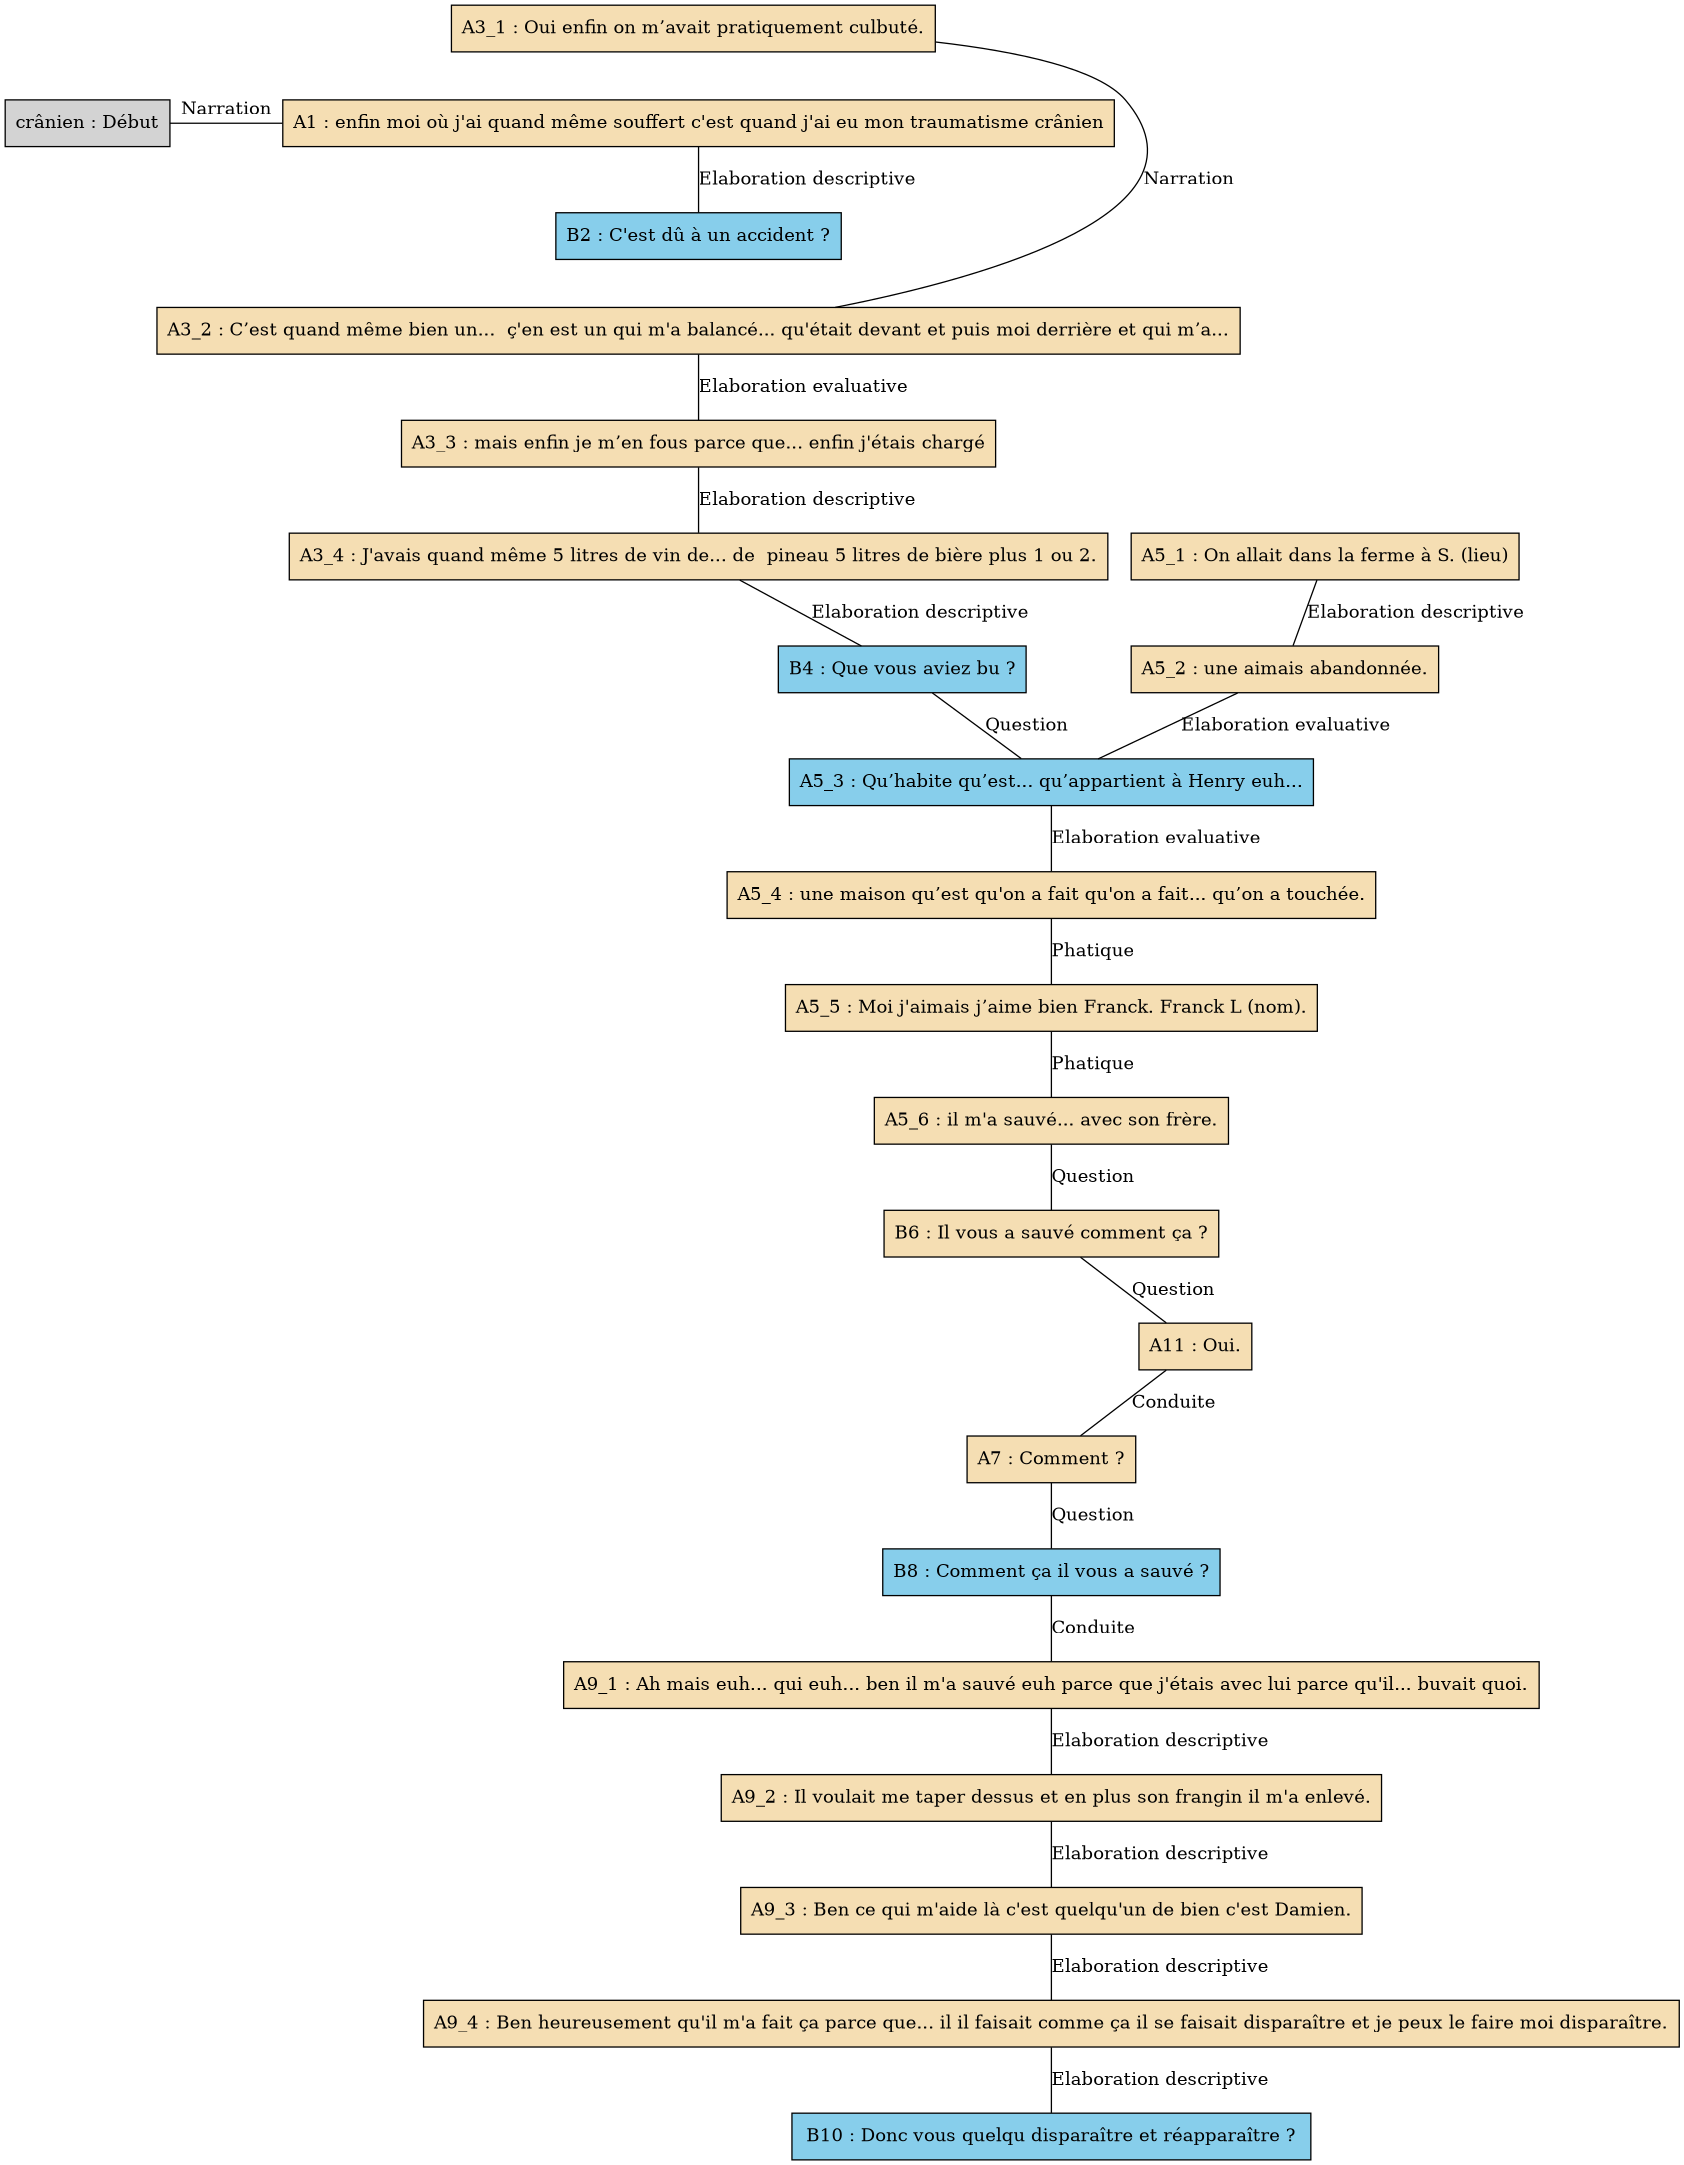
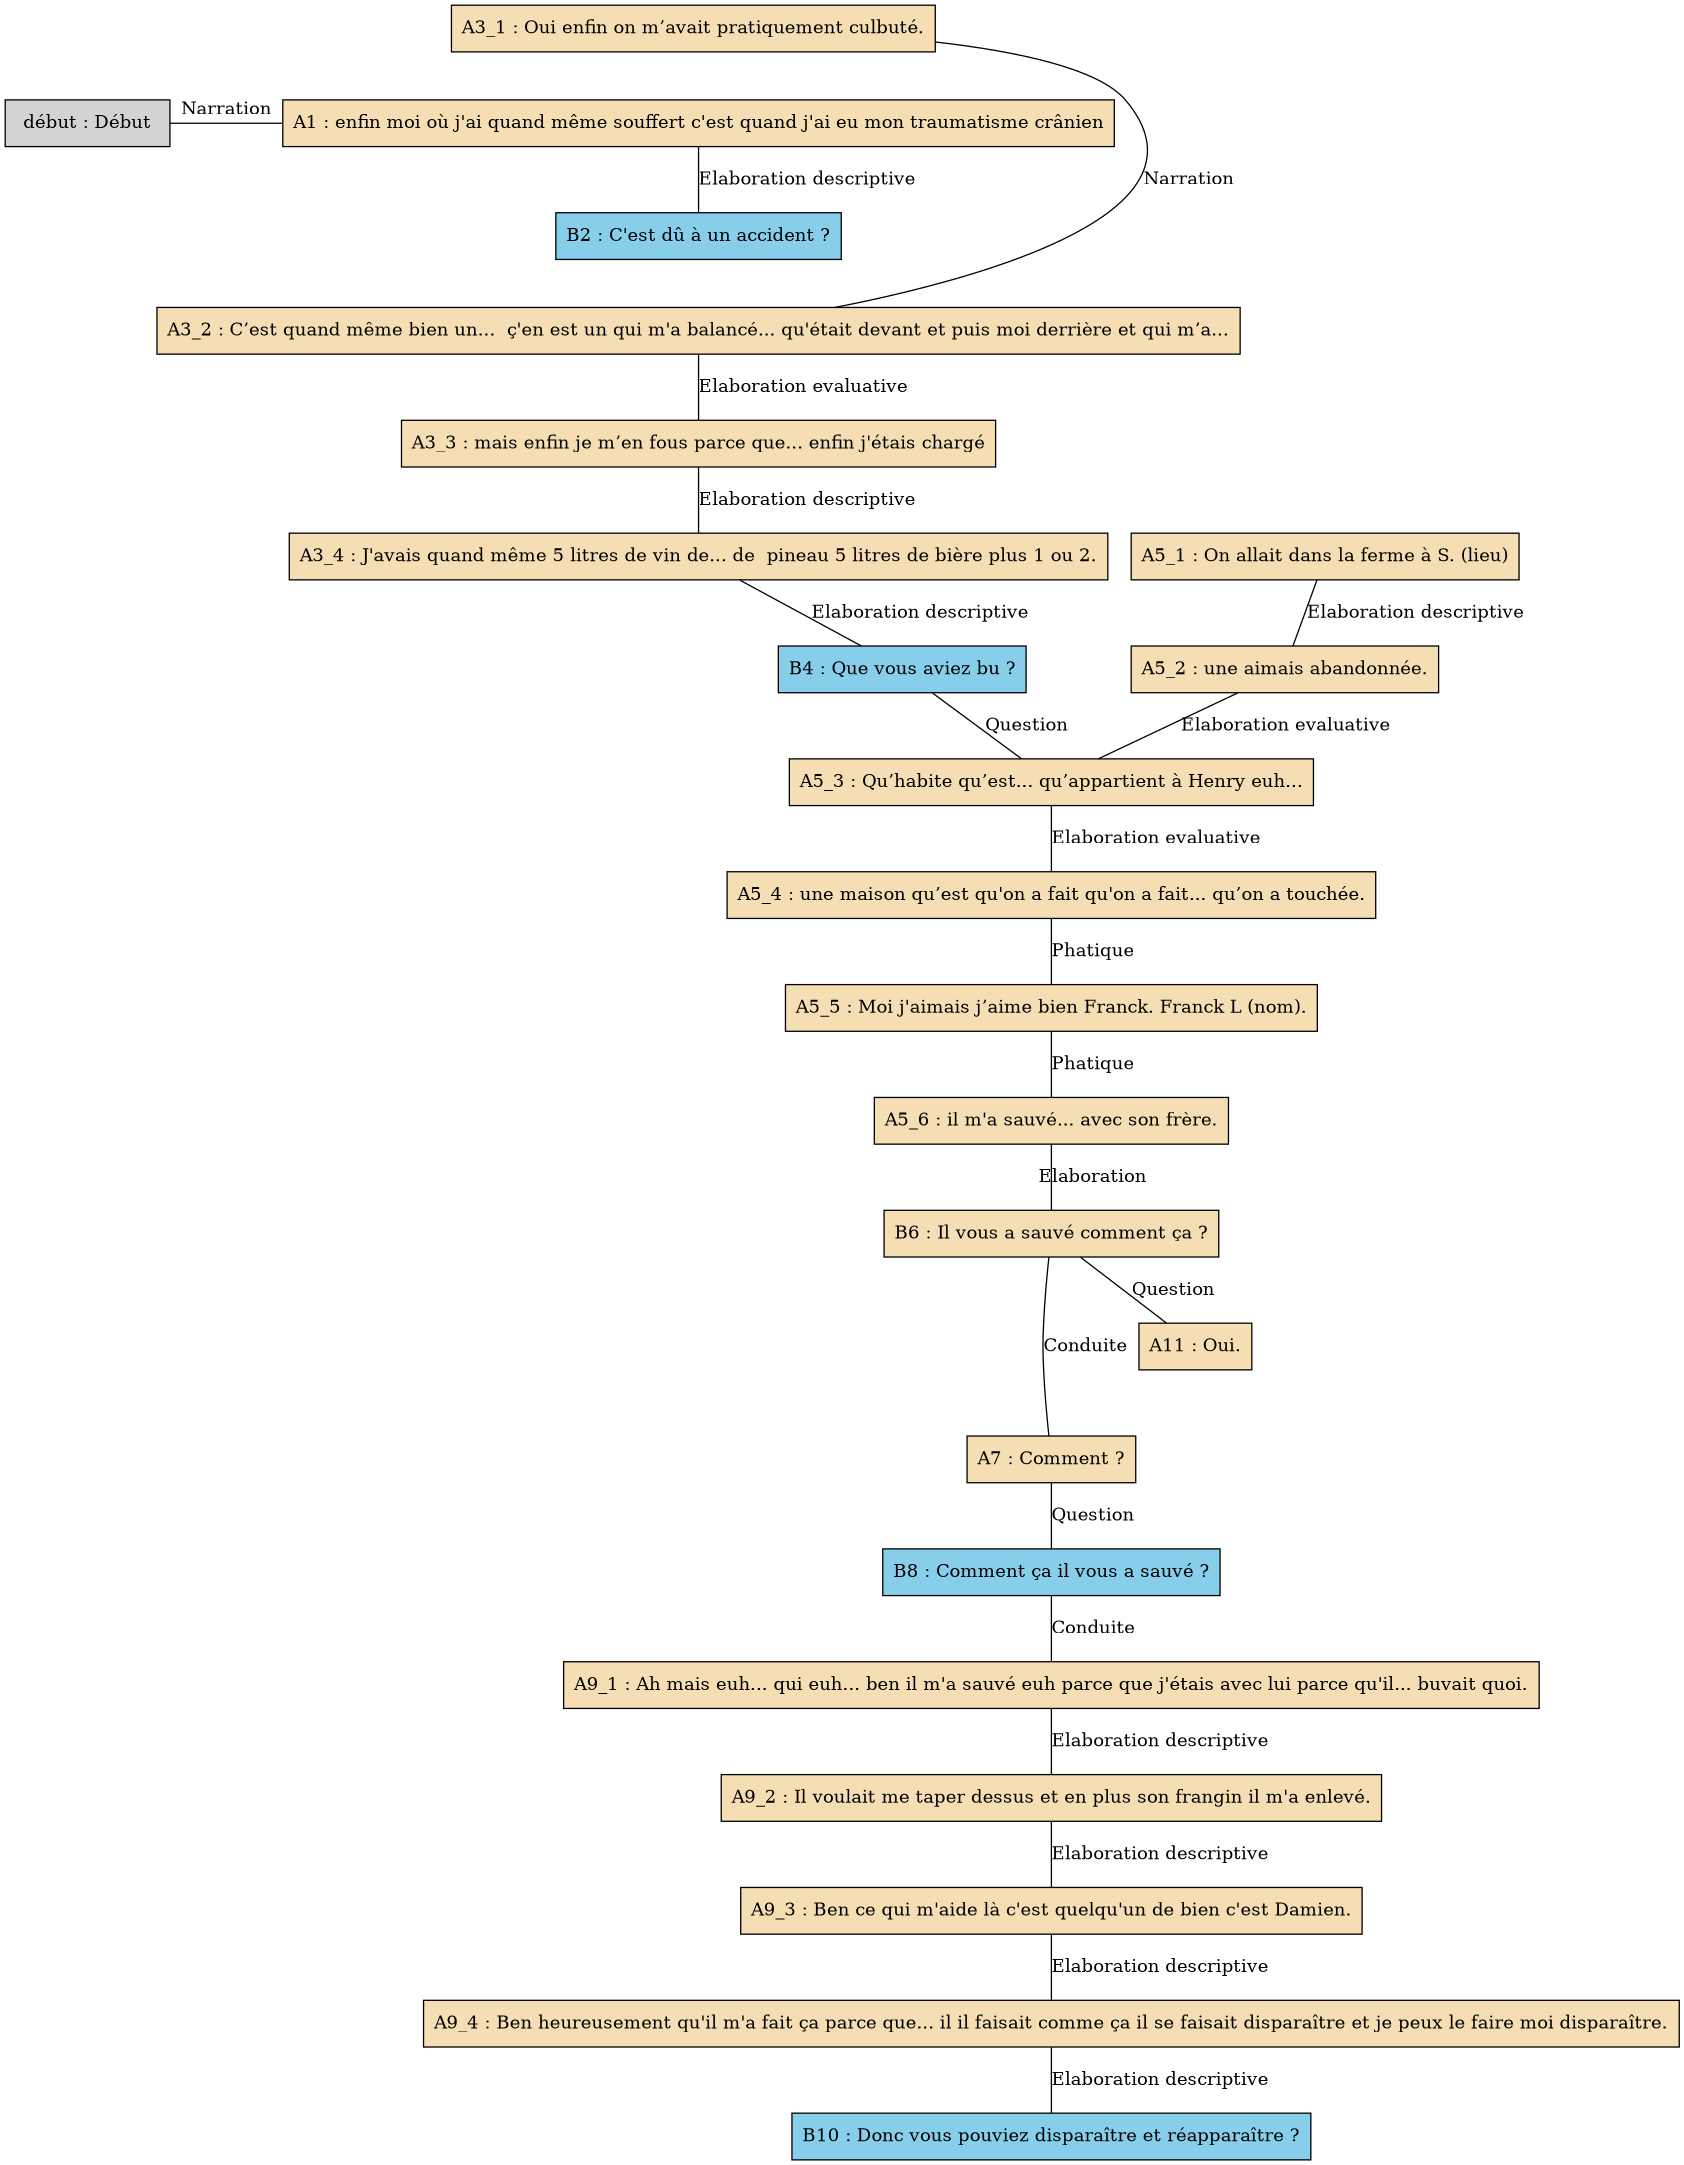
  digraph {
    newrank=true
    node [shape=box style=filled fillcolor=wheat]
    edge [weight=2 dir=none]
    zero [style=invis fillcolor=""]
-   n2 [label="crânien : Début" fillcolor=""]
+   n2 [label="début : Début" fillcolor=""]
    n3 [label="A1 : enfin moi où j'ai quand même souffert c'est quand j'ai eu mon traumatisme crânien"]
    n4 [fillcolor=skyblue label="B2 : C'est dû à un accident ?"]
    n5 [label="A3_2 : C’est quand même bien un...  ç'en est un qui m'a balancé... qu'était devant et puis moi derrière et qui m’a..."]
    n6 [label="A3_1 : Oui enfin on m’avait pratiquement culbuté."]
    n7 [label="A3_3 : mais enfin je m’en fous parce que... enfin j'étais chargé"]
    n8 [label="A3_4 : J'avais quand même 5 litres de vin de... de  pineau 5 litres de bière plus 1 ou 2."]
    n9 [fillcolor=skyblue label="B4 : Que vous aviez bu ?"]
-   n10 [fillcolor=skyblue label="A5_3 : Qu’habite qu’est... qu’appartient à Henry euh..."]
+   n10 [label="A5_3 : Qu’habite qu’est... qu’appartient à Henry euh..."]
    n11 [label="A5_1 : On allait dans la ferme à S. (lieu)"]
    n12 [label="A5_2 : une aimais abandonnée."]
    n13 [label="A5_4 : une maison qu’est qu'on a fait qu'on a fait... qu’on a touchée."]
    n14 [label="A5_5 : Moi j'aimais j’aime bien Franck. Franck L (nom)."]
    n15 [label="A5_6 : il m'a sauvé... avec son frère."]
    n16 [label="B6 : Il vous a sauvé comment ça ?"]
    n17 [label="A7 : Comment ?"]
    n18 [label="A11 : Oui."]
    n19 [fillcolor=skyblue label="B8 : Comment ça il vous a sauvé ?"]
    n20 [label="A9_1 : Ah mais euh... qui euh... ben il m'a sauvé euh parce que j'étais avec lui parce qu'il... buvait quoi."]
    n21 [label="A9_2 : Il voulait me taper dessus et en plus son frangin il m'a enlevé."]
    n22 [label="A9_3 : Ben ce qui m'aide là c'est quelqu'un de bien c'est Damien."]
    n23 [label="A9_4 : Ben heureusement qu'il m'a fait ça parce que... il il faisait comme ça il se faisait disparaître et je peux le faire moi disparaître."]
-   n24 [fillcolor=skyblue label="B10 : Donc vous quelqu disparaître et réapparaître ?"]
+   n24 [fillcolor=skyblue label="B10 : Donc vous pouviez disparaître et réapparaître ?"]
    zero -> n2 [style=invis weight="" dir=""]
    zero -> n3 [style=invis weight=1 dir=""]
    n2 -> n3 [constraint=false label=Narration weight=""]
    n3 -> n4 [label="Elaboration descriptive"]
    n4 -> n5 [style=invis weight=1 dir=""]
    n5 -> n7 [label="Elaboration evaluative"]
    n6 -> n5 [constraint=false label=Narration weight=""]
    n7 -> n8 [label="Elaboration descriptive"]
    n8 -> n9 [label="Elaboration descriptive"]
    n9 -> n10 [label=Question]
    n10 -> n13 [label="Elaboration evaluative"]
    n11 -> n12 [label="Elaboration descriptive"]
    n12 -> n10 [label="Elaboration evaluative"]
    n13 -> n14 [label=Phatique]
    n14 -> n15 [label=Phatique]
-   n15 -> n16 [label=Question]
-   n18 -> n17 [label=Conduite]
+   n15 -> n16 [label=Elaboration]
+   n16 -> n17 [label=Conduite]
    n16 -> n18 [label=Question]
    n17 -> n19 [label=Question]
    n19 -> n20 [label=Conduite]
    n20 -> n21 [label="Elaboration descriptive"]
    n21 -> n22 [label="Elaboration descriptive"]
    n22 -> n23 [label="Elaboration descriptive"]
    n23 -> n24 [label="Elaboration descriptive"]
  }
